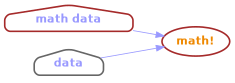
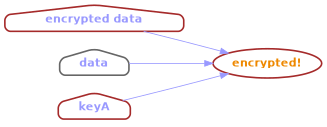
  digraph {
    rank=same
    rankdir=LR
    splines=spline
    node [color=brown fontcolor="#9999ff" fontname="Helvetica-bold" shape=house style="rounded,bold"]
    edge [color="#9999ff"]
-   "math!" [fontcolor="#ee8800" shape=ellipse]
-   "encrypted data" [label="math data"]
+   "math!" [fontcolor="#ee8800" shape=ellipse label="encrypted!"]
+   "encrypted data"
    data [color=gray40]
+   keyA
    "encrypted data" -> "math!"
    data -> "math!"
+   keyA -> "math!"
  }
